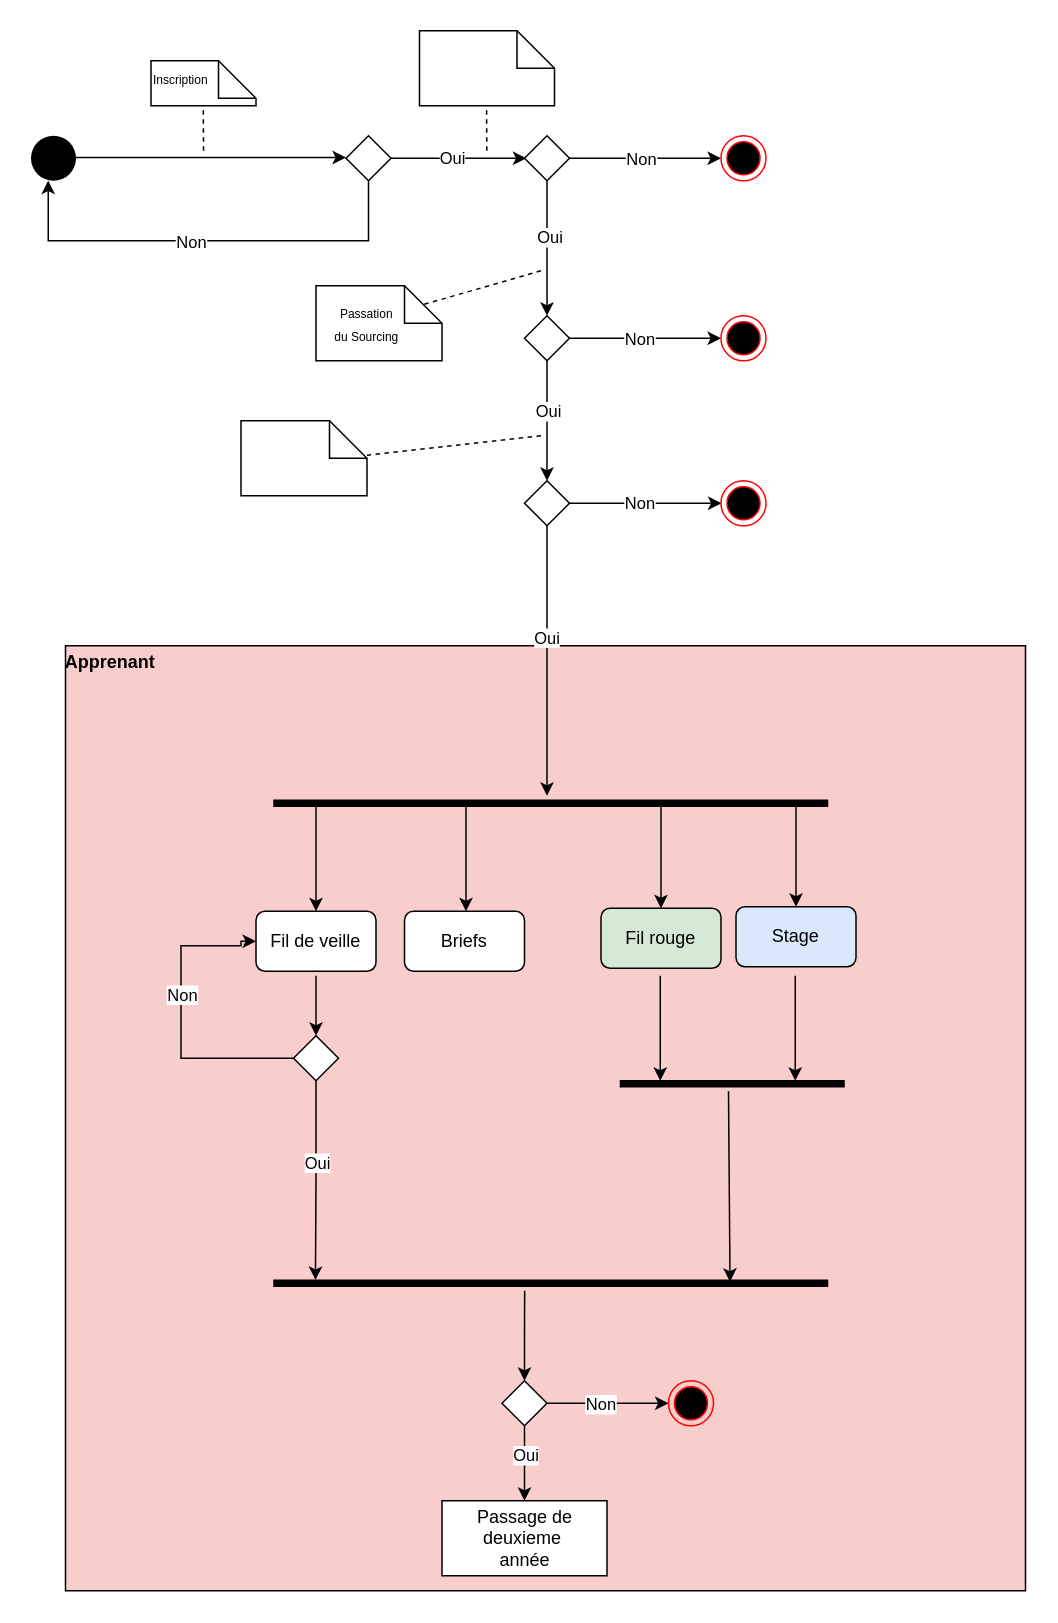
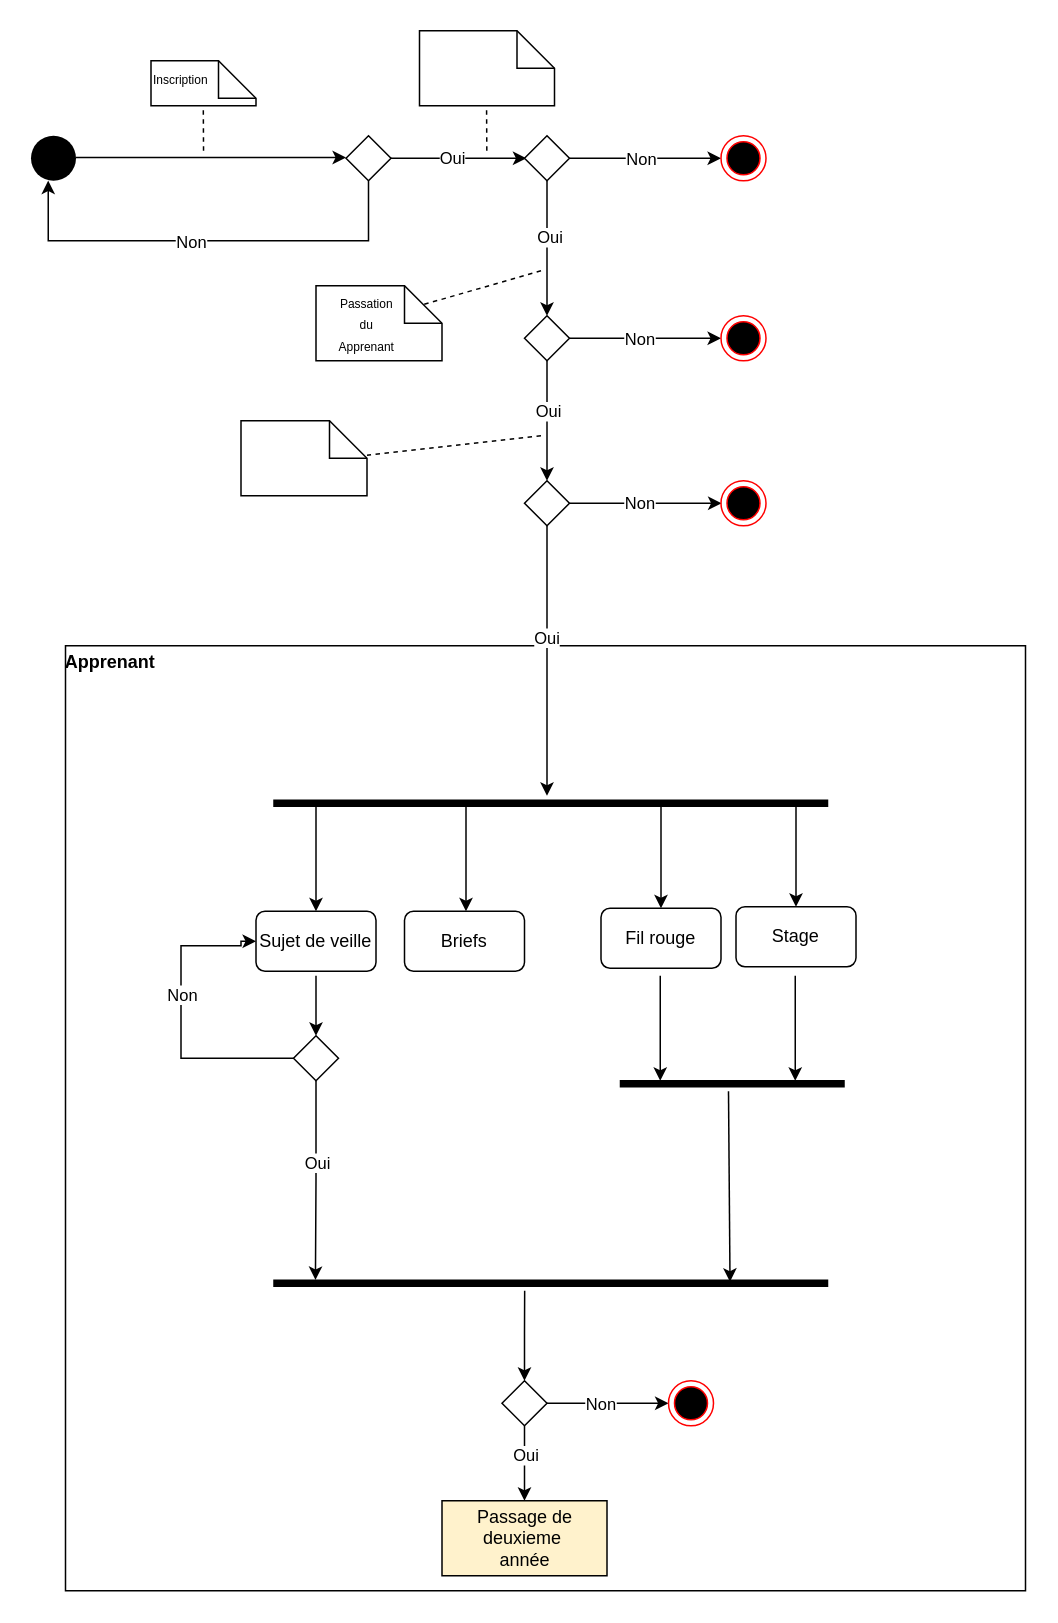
  <mxCell id="0" />
  <mxCell id="1" parent="0" />
- <mxCell id="2" value="&lt;p style=&quot;margin: 0px ; margin-top: 4px ; text-align: center&quot;&gt;&lt;/p&gt;&lt;div style=&quot;height: 2px&quot;&gt;&lt;b&gt;Apprenant&lt;/b&gt;&lt;/div&gt;" style="verticalAlign=top;align=left;overflow=fill;fontSize=12;fontFamily=Helvetica;html=1;movable=0;resizable=0;rotatable=0;deletable=0;editable=0;connectable=0;fillColor=#f8cecc;" parent="1" vertex="1"><mxGeometry x="43" y="430" width="640" height="630" as="geometry" /></mxCell>
+ <mxCell id="2" value="&lt;p style=&quot;margin: 0px ; margin-top: 4px ; text-align: center&quot;&gt;&lt;/p&gt;&lt;div style=&quot;height: 2px&quot;&gt;&lt;b&gt;Apprenant&lt;/b&gt;&lt;/div&gt;" style="verticalAlign=top;align=left;overflow=fill;fontSize=12;fontFamily=Helvetica;html=1;movable=0;resizable=0;rotatable=0;deletable=0;editable=0;connectable=0;" parent="1" vertex="1"><mxGeometry x="43" y="430" width="640" height="630" as="geometry" /></mxCell>
  <mxCell id="3" value="" style="ellipse;fillColor=#000000;strokeColor=none;" parent="1" vertex="1"><mxGeometry x="20" y="90" width="30" height="30" as="geometry" /></mxCell>
  <mxCell id="4" style="edgeStyle=orthogonalEdgeStyle;rounded=0;orthogonalLoop=1;jettySize=auto;html=1;entryX=0.383;entryY=0.997;entryDx=0;entryDy=0;entryPerimeter=0;" parent="1" source="8" target="3" edge="1"><mxGeometry relative="1" as="geometry"><mxPoint x="30" y="160" as="targetPoint" /><Array as="points"><mxPoint x="245" y="160" /><mxPoint x="32" y="160" /></Array></mxGeometry></mxCell>
  <mxCell id="5" value="Non" style="edgeLabel;html=1;align=center;verticalAlign=middle;resizable=0;points=[];" parent="4" vertex="1" connectable="0"><mxGeometry x="0.085" relative="1" as="geometry"><mxPoint as="offset" /></mxGeometry></mxCell>
  <mxCell id="6" style="edgeStyle=orthogonalEdgeStyle;rounded=0;orthogonalLoop=1;jettySize=auto;html=1;" parent="1" source="8" edge="1"><mxGeometry relative="1" as="geometry"><mxPoint x="350.233" y="105" as="targetPoint" /></mxGeometry></mxCell>
  <mxCell id="7" value="Oui" style="edgeLabel;html=1;align=center;verticalAlign=middle;resizable=0;points=[];" parent="6" vertex="1" connectable="0"><mxGeometry x="-0.123" y="1" relative="1" as="geometry"><mxPoint as="offset" /></mxGeometry></mxCell>
  <mxCell id="8" value="" style="rhombus;" parent="1" vertex="1"><mxGeometry x="230" y="90" width="30" height="30" as="geometry" /></mxCell>
  <mxCell id="9" value="" style="endArrow=classic;html=1;" parent="1" edge="1"><mxGeometry width="50" height="50" relative="1" as="geometry"><mxPoint x="50" y="104.5" as="sourcePoint" /><mxPoint x="230" y="104.5" as="targetPoint" /></mxGeometry></mxCell>
  <mxCell id="10" style="edgeStyle=orthogonalEdgeStyle;rounded=0;orthogonalLoop=1;jettySize=auto;html=1;" parent="1" source="14" edge="1"><mxGeometry relative="1" as="geometry"><mxPoint x="480" y="105" as="targetPoint" /></mxGeometry></mxCell>
  <mxCell id="11" value="Non" style="edgeLabel;html=1;align=center;verticalAlign=middle;resizable=0;points=[];" parent="10" vertex="1" connectable="0"><mxGeometry x="-0.083" relative="1" as="geometry"><mxPoint as="offset" /></mxGeometry></mxCell>
  <mxCell id="12" style="edgeStyle=orthogonalEdgeStyle;rounded=0;orthogonalLoop=1;jettySize=auto;html=1;" parent="1" source="14" edge="1"><mxGeometry relative="1" as="geometry"><mxPoint x="364" y="210" as="targetPoint" /></mxGeometry></mxCell>
  <mxCell id="13" value="Oui" style="edgeLabel;html=1;align=center;verticalAlign=middle;resizable=0;points=[];" parent="12" vertex="1" connectable="0"><mxGeometry x="-0.178" y="1" relative="1" as="geometry"><mxPoint as="offset" /></mxGeometry></mxCell>
  <mxCell id="14" value="" style="rhombus;" parent="1" vertex="1"><mxGeometry x="349" y="90" width="30" height="30" as="geometry" /></mxCell>
  <mxCell id="15" value="" style="ellipse;html=1;shape=endState;fillColor=#000000;strokeColor=#ff0000;" parent="1" vertex="1"><mxGeometry x="480" y="90" width="30" height="30" as="geometry" /></mxCell>
  <mxCell id="16" style="edgeStyle=orthogonalEdgeStyle;rounded=0;orthogonalLoop=1;jettySize=auto;html=1;" parent="1" source="20" edge="1"><mxGeometry relative="1" as="geometry"><mxPoint x="479.997" y="225" as="targetPoint" /></mxGeometry></mxCell>
  <mxCell id="17" value="Non" style="edgeLabel;html=1;align=center;verticalAlign=middle;resizable=0;points=[];" parent="16" vertex="1" connectable="0"><mxGeometry x="-0.096" relative="1" as="geometry"><mxPoint as="offset" /></mxGeometry></mxCell>
  <mxCell id="18" style="edgeStyle=orthogonalEdgeStyle;rounded=0;orthogonalLoop=1;jettySize=auto;html=1;" parent="1" source="20" edge="1"><mxGeometry relative="1" as="geometry"><mxPoint x="364" y="320" as="targetPoint" /></mxGeometry></mxCell>
  <mxCell id="19" value="Oui" style="edgeLabel;html=1;align=center;verticalAlign=middle;resizable=0;points=[];" parent="18" vertex="1" connectable="0"><mxGeometry x="-0.183" relative="1" as="geometry"><mxPoint as="offset" /></mxGeometry></mxCell>
  <mxCell id="20" value="" style="rhombus;" parent="1" vertex="1"><mxGeometry x="349" y="210" width="30" height="30" as="geometry" /></mxCell>
  <mxCell id="21" value="" style="ellipse;html=1;shape=endState;fillColor=#000000;strokeColor=#ff0000;" parent="1" vertex="1"><mxGeometry x="480" y="210" width="30" height="30" as="geometry" /></mxCell>
  <mxCell id="22" style="edgeStyle=orthogonalEdgeStyle;rounded=0;orthogonalLoop=1;jettySize=auto;html=1;" parent="1" source="26" edge="1"><mxGeometry relative="1" as="geometry"><mxPoint x="480.333" y="335" as="targetPoint" /></mxGeometry></mxCell>
  <mxCell id="23" value="Non" style="edgeLabel;html=1;align=center;verticalAlign=middle;resizable=0;points=[];" parent="22" vertex="1" connectable="0"><mxGeometry x="-0.099" y="1" relative="1" as="geometry"><mxPoint as="offset" /></mxGeometry></mxCell>
  <mxCell id="24" style="edgeStyle=orthogonalEdgeStyle;rounded=0;orthogonalLoop=1;jettySize=auto;html=1;" parent="1" source="26" edge="1"><mxGeometry relative="1" as="geometry"><mxPoint x="364" y="530" as="targetPoint" /></mxGeometry></mxCell>
  <mxCell id="25" value="Oui" style="edgeLabel;html=1;align=center;verticalAlign=middle;resizable=0;points=[];" parent="24" vertex="1" connectable="0"><mxGeometry x="-0.183" y="-1" relative="1" as="geometry"><mxPoint as="offset" /></mxGeometry></mxCell>
  <mxCell id="26" value="" style="rhombus;" parent="1" vertex="1"><mxGeometry x="349" y="320" width="30" height="30" as="geometry" /></mxCell>
  <mxCell id="27" value="" style="ellipse;html=1;shape=endState;fillColor=#000000;strokeColor=#ff0000;" parent="1" vertex="1"><mxGeometry x="480" y="320" width="30" height="30" as="geometry" /></mxCell>
  <mxCell id="28" value="" style="html=1;points=[];perimeter=orthogonalPerimeter;fillColor=#000000;strokeColor=none;rotation=90;" parent="1" vertex="1"><mxGeometry x="364" y="350" width="5" height="370" as="geometry" /></mxCell>
  <mxCell id="29" value="" style="endArrow=classic;html=1;" parent="1" edge="1"><mxGeometry width="50" height="50" relative="1" as="geometry"><mxPoint x="210" y="537" as="sourcePoint" /><mxPoint x="210" y="607" as="targetPoint" /></mxGeometry></mxCell>
  <mxCell id="30" value="" style="endArrow=classic;html=1;" parent="1" edge="1"><mxGeometry width="50" height="50" relative="1" as="geometry"><mxPoint x="310" y="537" as="sourcePoint" /><mxPoint x="310" y="607" as="targetPoint" /></mxGeometry></mxCell>
  <mxCell id="31" value="" style="endArrow=classic;html=1;" parent="1" edge="1"><mxGeometry width="50" height="50" relative="1" as="geometry"><mxPoint x="440" y="535" as="sourcePoint" /><mxPoint x="440" y="605" as="targetPoint" /></mxGeometry></mxCell>
  <mxCell id="32" value="" style="endArrow=classic;html=1;" parent="1" edge="1"><mxGeometry width="50" height="50" relative="1" as="geometry"><mxPoint x="530" y="534" as="sourcePoint" /><mxPoint x="530" y="604" as="targetPoint" /></mxGeometry></mxCell>
- <mxCell id="33" value="Fil de veille" style="rounded=1;whiteSpace=wrap;html=1;" parent="1" vertex="1"><mxGeometry x="170" y="607" width="80" height="40" as="geometry" /></mxCell>
+ <mxCell id="33" value="Sujet de veille" style="rounded=1;whiteSpace=wrap;html=1;" parent="1" vertex="1"><mxGeometry x="170" y="607" width="80" height="40" as="geometry" /></mxCell>
  <mxCell id="34" value="Briefs" style="rounded=1;whiteSpace=wrap;html=1;" parent="1" vertex="1"><mxGeometry x="269" y="607" width="80" height="40" as="geometry" /></mxCell>
- <mxCell id="35" value="Fil rouge" style="rounded=1;whiteSpace=wrap;html=1;fillColor=#d5e8d4;" parent="1" vertex="1"><mxGeometry x="400" y="605" width="80" height="40" as="geometry" /></mxCell>
- <mxCell id="36" value="Stage" style="rounded=1;whiteSpace=wrap;html=1;fillColor=#dae8fc;" parent="1" vertex="1"><mxGeometry x="490" y="604" width="80" height="40" as="geometry" /></mxCell>
+ <mxCell id="35" value="Fil rouge" style="rounded=1;whiteSpace=wrap;html=1;" parent="1" vertex="1"><mxGeometry x="400" y="605" width="80" height="40" as="geometry" /></mxCell>
+ <mxCell id="36" value="Stage" style="rounded=1;whiteSpace=wrap;html=1;" parent="1" vertex="1"><mxGeometry x="490" y="604" width="80" height="40" as="geometry" /></mxCell>
  <mxCell id="37" value="" style="html=1;points=[];perimeter=orthogonalPerimeter;fillColor=#000000;strokeColor=none;rotation=90;" parent="1" vertex="1"><mxGeometry x="485" y="647" width="5" height="150" as="geometry" /></mxCell>
  <mxCell id="38" value="" style="html=1;points=[];perimeter=orthogonalPerimeter;fillColor=#000000;strokeColor=none;rotation=90;" parent="1" vertex="1"><mxGeometry x="364" y="670" width="5" height="370" as="geometry" /></mxCell>
  <mxCell id="39" value="" style="endArrow=classic;html=1;" parent="1" edge="1"><mxGeometry width="50" height="50" relative="1" as="geometry"><mxPoint x="439.5" y="650" as="sourcePoint" /><mxPoint x="439.5" y="720" as="targetPoint" /></mxGeometry></mxCell>
  <mxCell id="40" value="" style="endArrow=classic;html=1;" parent="1" edge="1"><mxGeometry width="50" height="50" relative="1" as="geometry"><mxPoint x="529.5" y="650" as="sourcePoint" /><mxPoint x="529.5" y="720" as="targetPoint" /></mxGeometry></mxCell>
  <mxCell id="41" style="edgeStyle=orthogonalEdgeStyle;rounded=0;orthogonalLoop=1;jettySize=auto;html=1;" parent="1" source="46" edge="1"><mxGeometry relative="1" as="geometry"><mxPoint x="349" y="1000" as="targetPoint" /></mxGeometry></mxCell>
  <mxCell id="42" value="Oui" style="edgeLabel;html=1;align=center;verticalAlign=middle;resizable=0;points=[];" parent="41" vertex="1" connectable="0"><mxGeometry x="-0.243" relative="1" as="geometry"><mxPoint as="offset" /></mxGeometry></mxCell>
  <mxCell id="43" style="edgeStyle=orthogonalEdgeStyle;rounded=0;orthogonalLoop=1;jettySize=auto;html=1;" parent="1" source="46" target="47" edge="1"><mxGeometry relative="1" as="geometry"><mxPoint x="460" y="935" as="targetPoint" /></mxGeometry></mxCell>
  <mxCell id="44" value="Non" style="edgeLabel;html=1;align=center;verticalAlign=middle;resizable=0;points=[];" parent="43" vertex="1" connectable="0"><mxGeometry x="-0.139" relative="1" as="geometry"><mxPoint as="offset" /></mxGeometry></mxCell>
  <mxCell id="45" style="edgeStyle=orthogonalEdgeStyle;rounded=0;orthogonalLoop=1;jettySize=auto;html=1;entryX=1.5;entryY=0.547;entryDx=0;entryDy=0;entryPerimeter=0;startArrow=classic;startFill=1;endArrow=none;endFill=0;" parent="1" source="46" target="38" edge="1"><mxGeometry relative="1" as="geometry" /></mxCell>
  <mxCell id="46" value="" style="rhombus;" parent="1" vertex="1"><mxGeometry x="334" y="920" width="30" height="30" as="geometry" /></mxCell>
  <mxCell id="47" value="" style="ellipse;html=1;shape=endState;fillColor=#000000;strokeColor=#ff0000;" parent="1" vertex="1"><mxGeometry x="445" y="920" width="30" height="30" as="geometry" /></mxCell>
- <mxCell id="48" value="Passage de &lt;br&gt;deuxieme&amp;nbsp;&lt;br&gt;année" style="html=1;" parent="1" vertex="1"><mxGeometry x="294" y="1000" width="110" height="50" as="geometry" /></mxCell>
+ <mxCell id="48" value="Passage de &lt;br&gt;deuxieme&amp;nbsp;&lt;br&gt;année" style="html=1;fillColor=#fff2cc;" parent="1" vertex="1"><mxGeometry x="294" y="1000" width="110" height="50" as="geometry" /></mxCell>
  <mxCell id="49" value="" style="endArrow=classic;html=1;entryX=0.3;entryY=0.177;entryDx=0;entryDy=0;entryPerimeter=0;" parent="1" target="38" edge="1"><mxGeometry width="50" height="50" relative="1" as="geometry"><mxPoint x="485" y="727" as="sourcePoint" /><mxPoint x="485" y="797" as="targetPoint" /></mxGeometry></mxCell>
  <mxCell id="50" style="edgeStyle=orthogonalEdgeStyle;rounded=0;orthogonalLoop=1;jettySize=auto;html=1;startArrow=none;startFill=0;endArrow=classic;endFill=1;entryX=0.061;entryY=0.924;entryDx=0;entryDy=0;entryPerimeter=0;" parent="1" source="55" target="38" edge="1"><mxGeometry relative="1" as="geometry"><mxPoint x="215" y="850" as="targetPoint" /><Array as="points"><mxPoint x="210" y="786" /><mxPoint x="210" y="786" /></Array></mxGeometry></mxCell>
  <mxCell id="51" value="Oui" style="edgeLabel;html=1;align=center;verticalAlign=middle;resizable=0;points=[];" parent="50" vertex="1" connectable="0"><mxGeometry x="-0.191" relative="1" as="geometry"><mxPoint as="offset" /></mxGeometry></mxCell>
  <mxCell id="52" style="edgeStyle=orthogonalEdgeStyle;rounded=0;orthogonalLoop=1;jettySize=auto;html=1;startArrow=classic;startFill=1;endArrow=none;endFill=0;" parent="1" source="55" edge="1"><mxGeometry relative="1" as="geometry"><mxPoint x="210" y="650" as="targetPoint" /></mxGeometry></mxCell>
  <mxCell id="53" style="edgeStyle=orthogonalEdgeStyle;rounded=0;orthogonalLoop=1;jettySize=auto;html=1;startArrow=none;startFill=0;endArrow=classic;endFill=1;entryX=0;entryY=0.5;entryDx=0;entryDy=0;" parent="1" source="55" target="33" edge="1"><mxGeometry relative="1" as="geometry"><mxPoint x="140" y="630" as="targetPoint" /><Array as="points"><mxPoint x="120" y="705" /><mxPoint x="120" y="630" /><mxPoint x="160" y="630" /><mxPoint x="160" y="627" /></Array></mxGeometry></mxCell>
  <mxCell id="54" value="Non" style="edgeLabel;html=1;align=center;verticalAlign=middle;resizable=0;points=[];" parent="53" vertex="1" connectable="0"><mxGeometry x="0.159" relative="1" as="geometry"><mxPoint as="offset" /></mxGeometry></mxCell>
  <mxCell id="55" value="" style="rhombus;" parent="1" vertex="1"><mxGeometry x="195" y="690" width="30" height="30" as="geometry" /></mxCell>
  <mxCell id="56" value="" style="group" vertex="1" connectable="0" parent="1"><mxGeometry x="100" y="40" width="70" height="30" as="geometry" /></mxCell>
  <mxCell id="57" value="" style="shape=note2;boundedLbl=1;whiteSpace=wrap;html=1;size=25;verticalAlign=top;align=center;" parent="56" vertex="1"><mxGeometry width="70" height="30" as="geometry" /></mxCell>
  <mxCell id="58" value="&lt;font style=&quot;font-size: 8px&quot;&gt;Inscription&lt;/font&gt;" style="text;html=1;strokeColor=none;fillColor=none;align=center;verticalAlign=middle;whiteSpace=wrap;rounded=0;" vertex="1" parent="56"><mxGeometry y="4.5" width="40" height="15" as="geometry" /></mxCell>
  <mxCell id="59" value="" style="endArrow=none;dashed=1;html=1;" edge="1" parent="1"><mxGeometry width="50" height="50" relative="1" as="geometry"><mxPoint x="135.03" y="100" as="sourcePoint" /><mxPoint x="134.86" y="70" as="targetPoint" /></mxGeometry></mxCell>
  <mxCell id="60" value="" style="group" vertex="1" connectable="0" parent="1"><mxGeometry x="279" y="20" width="90" height="50" as="geometry" /></mxCell>
  <mxCell id="61" value="" style="shape=note2;boundedLbl=1;whiteSpace=wrap;html=1;size=25;verticalAlign=top;align=center;" vertex="1" parent="60"><mxGeometry width="90" height="50" as="geometry" /></mxCell>
  <mxCell id="62" value="" style="endArrow=none;dashed=1;html=1;" edge="1" parent="1"><mxGeometry width="50" height="50" relative="1" as="geometry"><mxPoint x="323.88" y="100" as="sourcePoint" /><mxPoint x="323.71" y="70" as="targetPoint" /></mxGeometry></mxCell>
  <mxCell id="63" value="" style="group" vertex="1" connectable="0" parent="1"><mxGeometry x="210" y="190" width="84" height="50" as="geometry" /></mxCell>
  <mxCell id="64" value="" style="shape=note2;boundedLbl=1;whiteSpace=wrap;html=1;size=25;verticalAlign=top;align=center;" vertex="1" parent="63"><mxGeometry width="84" height="50" as="geometry" /></mxCell>
- <mxCell id="65" value="&lt;font style=&quot;font-size: 8px&quot;&gt;Passation du Sourcing&lt;/font&gt;" style="text;html=1;strokeColor=none;fillColor=none;align=center;verticalAlign=middle;whiteSpace=wrap;rounded=0;" vertex="1" parent="63"><mxGeometry x="10" y="12.5" width="48" height="25" as="geometry" /></mxCell>
+ <mxCell id="65" value="&lt;font style=&quot;font-size: 8px&quot;&gt;Passation du Apprenant&lt;/font&gt;" style="text;html=1;strokeColor=none;fillColor=none;align=center;verticalAlign=middle;whiteSpace=wrap;rounded=0;" vertex="1" parent="63"><mxGeometry x="10" y="12.5" width="48" height="25" as="geometry" /></mxCell>
  <mxCell id="66" value="" style="endArrow=none;dashed=1;html=1;" edge="1" parent="1"><mxGeometry width="50" height="50" relative="1" as="geometry"><mxPoint x="360" y="180" as="sourcePoint" /><mxPoint x="280" y="203" as="targetPoint" /></mxGeometry></mxCell>
  <mxCell id="67" value="" style="group" vertex="1" connectable="0" parent="1"><mxGeometry x="160" y="280" width="84" height="50" as="geometry" /></mxCell>
  <mxCell id="68" value="" style="shape=note2;boundedLbl=1;whiteSpace=wrap;html=1;size=25;verticalAlign=top;align=center;" vertex="1" parent="67"><mxGeometry width="84" height="50" as="geometry" /></mxCell>
  <mxCell id="69" value="" style="endArrow=none;dashed=1;html=1;" edge="1" parent="1"><mxGeometry width="50" height="50" relative="1" as="geometry"><mxPoint x="360" y="290" as="sourcePoint" /><mxPoint x="244" y="303" as="targetPoint" /></mxGeometry></mxCell>
